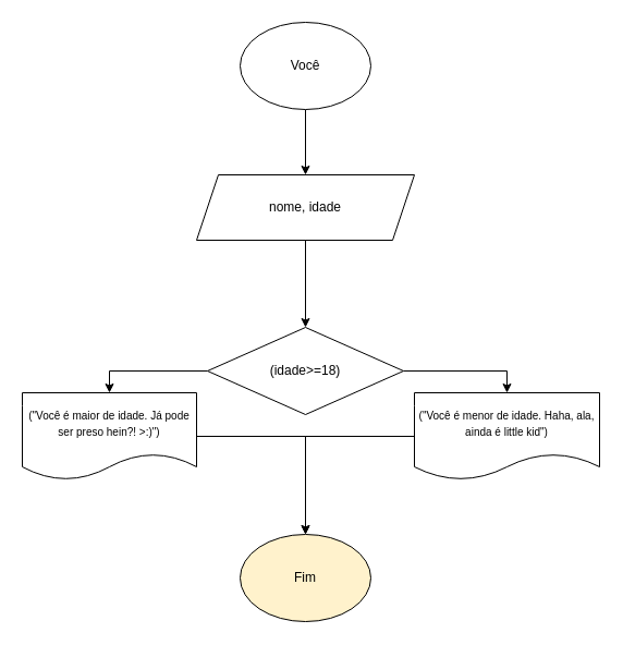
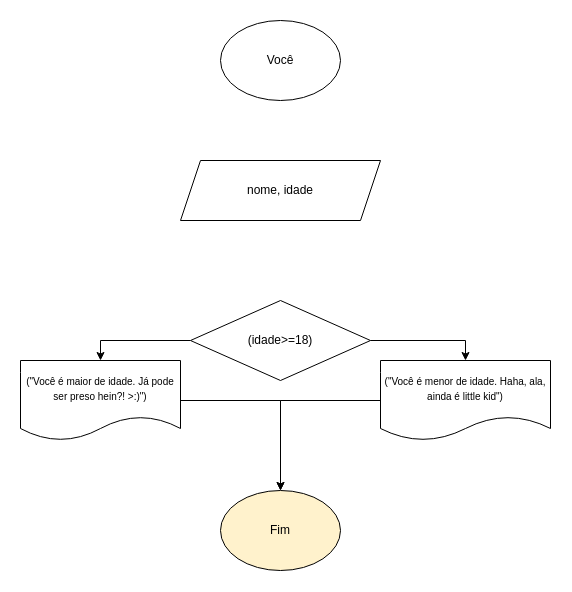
  <mxCell id="0" />
  <mxCell id="1" parent="0" />
- <mxCell id="2" style="edgeStyle=orthogonalEdgeStyle;rounded=0;orthogonalLoop=1;jettySize=auto;html=1;entryX=0.5;entryY=0;entryDx=0;entryDy=0;" edge="1" parent="1" source="3" target="5"><mxGeometry relative="1" as="geometry" /></mxCell>
  <mxCell id="3" value="Você" style="ellipse;whiteSpace=wrap;html=1;" vertex="1" parent="1"><mxGeometry x="220" y="20" width="120" height="80" as="geometry" /></mxCell>
- <mxCell id="4" style="edgeStyle=orthogonalEdgeStyle;rounded=0;orthogonalLoop=1;jettySize=auto;html=1;" edge="1" parent="1" source="5" target="8"><mxGeometry relative="1" as="geometry" /></mxCell>
  <mxCell id="5" value="nome, idade" style="shape=parallelogram;perimeter=parallelogramPerimeter;whiteSpace=wrap;html=1;fixedSize=1;" vertex="1" parent="1"><mxGeometry x="180" y="160" width="200" height="60" as="geometry" /></mxCell>
  <mxCell id="6" style="edgeStyle=orthogonalEdgeStyle;rounded=0;orthogonalLoop=1;jettySize=auto;html=1;entryX=0.5;entryY=0;entryDx=0;entryDy=0;" edge="1" parent="1" source="8" target="12"><mxGeometry relative="1" as="geometry" /></mxCell>
  <mxCell id="7" style="edgeStyle=orthogonalEdgeStyle;rounded=0;orthogonalLoop=1;jettySize=auto;html=1;entryX=0.5;entryY=0;entryDx=0;entryDy=0;" edge="1" parent="1" source="8" target="10"><mxGeometry relative="1" as="geometry" /></mxCell>
  <mxCell id="8" value="(idade&amp;gt;=18)" style="rhombus;whiteSpace=wrap;html=1;" vertex="1" parent="1"><mxGeometry x="190" y="300" width="180" height="80" as="geometry" /></mxCell>
  <mxCell id="9" style="edgeStyle=orthogonalEdgeStyle;rounded=0;orthogonalLoop=1;jettySize=auto;html=1;" edge="1" parent="1" source="10" target="13"><mxGeometry relative="1" as="geometry" /></mxCell>
  <mxCell id="10" value="&lt;div&gt;&lt;font style=&quot;font-size: 10px;&quot;&gt;(&quot;Você é maior de idade. Já pode ser preso hein?! &amp;gt;:)&quot;)&lt;/font&gt;&lt;/div&gt;" style="shape=document;whiteSpace=wrap;html=1;boundedLbl=1;" vertex="1" parent="1"><mxGeometry x="20" y="360" width="160" height="80" as="geometry" /></mxCell>
  <mxCell id="11" style="edgeStyle=orthogonalEdgeStyle;rounded=0;orthogonalLoop=1;jettySize=auto;html=1;" edge="1" parent="1" source="12" target="13"><mxGeometry relative="1" as="geometry" /></mxCell>
  <mxCell id="12" value="&lt;font style=&quot;font-size: 10px;&quot;&gt;(&quot;Você é menor de idade. Haha, ala, ainda é little kid&quot;)&lt;/font&gt;" style="shape=document;whiteSpace=wrap;html=1;boundedLbl=1;" vertex="1" parent="1"><mxGeometry x="380" y="360" width="170" height="80" as="geometry" /></mxCell>
  <mxCell id="13" value="Fim" style="ellipse;whiteSpace=wrap;html=1;fillColor=#fff2cc;" vertex="1" parent="1"><mxGeometry x="220" y="490" width="120" height="80" as="geometry" /></mxCell>
